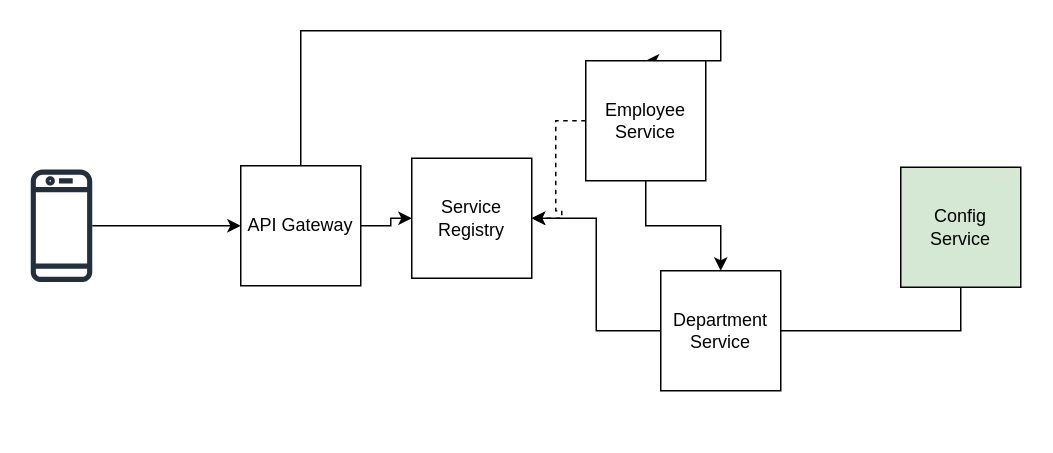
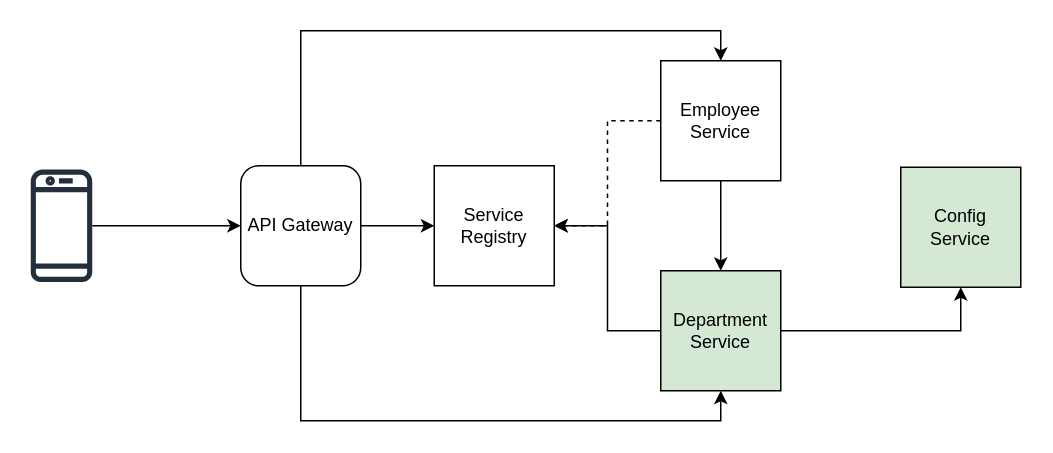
  <mxCell id="0" />
  <mxCell id="1" parent="0" />
  <mxCell id="2" style="edgeStyle=orthogonalEdgeStyle;rounded=0;orthogonalLoop=1;jettySize=auto;html=1;entryX=0;entryY=0.5;entryDx=0;entryDy=0;" edge="1" parent="1" source="5" target="6"><mxGeometry relative="1" as="geometry" /></mxCell>
  <mxCell id="3" style="edgeStyle=orthogonalEdgeStyle;rounded=0;orthogonalLoop=1;jettySize=auto;html=1;entryX=0.5;entryY=0;entryDx=0;entryDy=0;exitX=0.5;exitY=0;exitDx=0;exitDy=0;" edge="1" parent="1" source="5" target="9"><mxGeometry relative="1" as="geometry"><Array as="points"><mxPoint x="200" y="20" /><mxPoint x="480" y="20" /></Array></mxGeometry></mxCell>
- <mxCell id="5" value="API Gateway" style="whiteSpace=wrap;html=1;aspect=fixed;" vertex="1" parent="1"><mxGeometry x="160" y="110" width="80" height="80" as="geometry" /></mxCell>
- <mxCell id="6" value="Service Registry" style="whiteSpace=wrap;html=1;aspect=fixed;" vertex="1" parent="1"><mxGeometry x="274" y="105" width="80" height="80" as="geometry" /></mxCell>
+ <mxCell id="4" style="edgeStyle=orthogonalEdgeStyle;rounded=0;orthogonalLoop=1;jettySize=auto;html=1;entryX=0.5;entryY=1;entryDx=0;entryDy=0;" edge="1" parent="1" source="5" target="12"><mxGeometry relative="1" as="geometry"><Array as="points"><mxPoint x="200" y="280" /><mxPoint x="480" y="280" /></Array></mxGeometry></mxCell>
+ <mxCell id="5" value="API Gateway" style="whiteSpace=wrap;html=1;aspect=fixed;rounded=1;" vertex="1" parent="1"><mxGeometry x="160" y="110" width="80" height="80" as="geometry" /></mxCell>
+ <mxCell id="6" value="Service Registry" style="whiteSpace=wrap;html=1;aspect=fixed;" vertex="1" parent="1"><mxGeometry x="289" y="110" width="80" height="80" as="geometry" /></mxCell>
  <mxCell id="7" style="edgeStyle=orthogonalEdgeStyle;rounded=0;orthogonalLoop=1;jettySize=auto;html=1;entryX=1;entryY=0.5;entryDx=0;entryDy=0;dashed=1;" edge="1" parent="1" source="9" target="6"><mxGeometry relative="1" as="geometry" /></mxCell>
  <mxCell id="8" style="edgeStyle=orthogonalEdgeStyle;rounded=0;orthogonalLoop=1;jettySize=auto;html=1;" edge="1" parent="1" source="9" target="12"><mxGeometry relative="1" as="geometry" /></mxCell>
- <mxCell id="9" value="Employee Service" style="whiteSpace=wrap;html=1;aspect=fixed;" vertex="1" parent="1"><mxGeometry x="390" y="40" width="80" height="80" as="geometry" /></mxCell>
+ <mxCell id="9" value="Employee Service" style="whiteSpace=wrap;html=1;aspect=fixed;" vertex="1" parent="1"><mxGeometry x="440" y="40" width="80" height="80" as="geometry" /></mxCell>
  <mxCell id="10" style="edgeStyle=orthogonalEdgeStyle;rounded=0;orthogonalLoop=1;jettySize=auto;html=1;entryX=1;entryY=0.5;entryDx=0;entryDy=0;" edge="1" parent="1" source="12" target="6"><mxGeometry relative="1" as="geometry" /></mxCell>
- <mxCell id="11" style="edgeStyle=orthogonalEdgeStyle;rounded=0;orthogonalLoop=1;jettySize=auto;html=1;entryX=0.5;entryY=1;entryDx=0;entryDy=0;endArrow=none;" edge="1" parent="1" source="12" target="15"><mxGeometry relative="1" as="geometry" /></mxCell>
- <mxCell id="12" value="Department Service" style="whiteSpace=wrap;html=1;aspect=fixed;" vertex="1" parent="1"><mxGeometry x="440" y="180" width="80" height="80" as="geometry" /></mxCell>
+ <mxCell id="11" style="edgeStyle=orthogonalEdgeStyle;rounded=0;orthogonalLoop=1;jettySize=auto;html=1;entryX=0.5;entryY=1;entryDx=0;entryDy=0;" edge="1" parent="1" source="12" target="15"><mxGeometry relative="1" as="geometry" /></mxCell>
+ <mxCell id="12" value="Department Service" style="whiteSpace=wrap;html=1;aspect=fixed;fillColor=#d5e8d4;" vertex="1" parent="1"><mxGeometry x="440" y="180" width="80" height="80" as="geometry" /></mxCell>
  <mxCell id="13" style="edgeStyle=orthogonalEdgeStyle;rounded=0;orthogonalLoop=1;jettySize=auto;html=1;" edge="1" parent="1" source="14" target="5"><mxGeometry relative="1" as="geometry" /></mxCell>
  <mxCell id="14" value="" style="sketch=0;outlineConnect=0;fontColor=#232F3E;gradientColor=none;fillColor=#232F3D;strokeColor=none;dashed=0;verticalLabelPosition=bottom;verticalAlign=top;align=center;html=1;fontSize=12;fontStyle=0;aspect=fixed;pointerEvents=1;shape=mxgraph.aws4.mobile_client;" vertex="1" parent="1"><mxGeometry x="20" y="111" width="41" height="78" as="geometry" /></mxCell>
  <mxCell id="15" value="Config Service" style="whiteSpace=wrap;html=1;aspect=fixed;fillColor=#d5e8d4;" vertex="1" parent="1"><mxGeometry x="600" y="111" width="80" height="80" as="geometry" /></mxCell>
